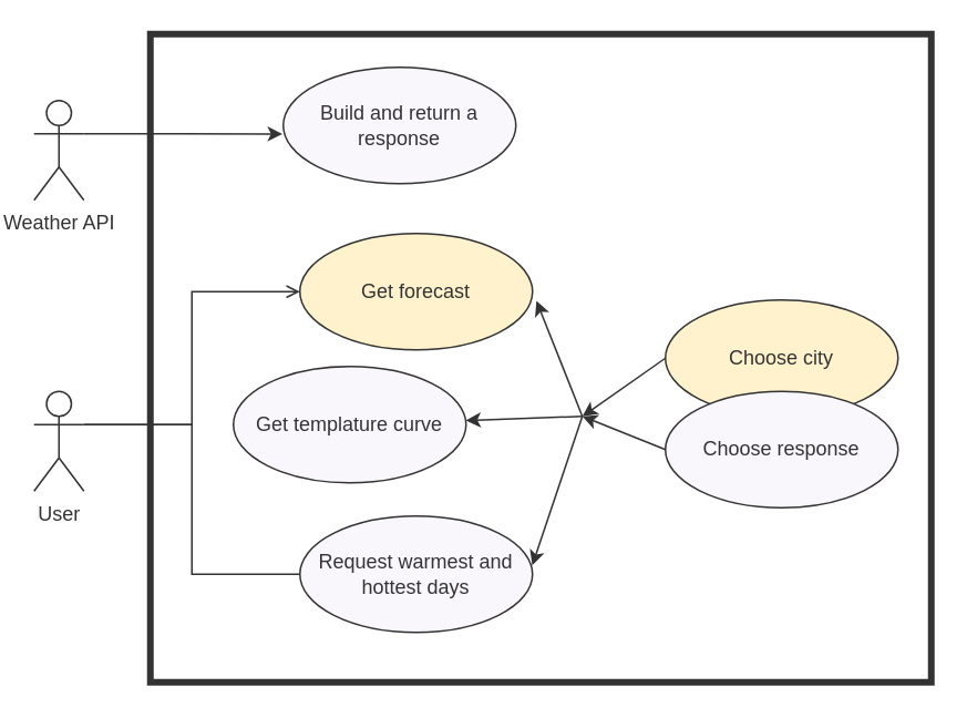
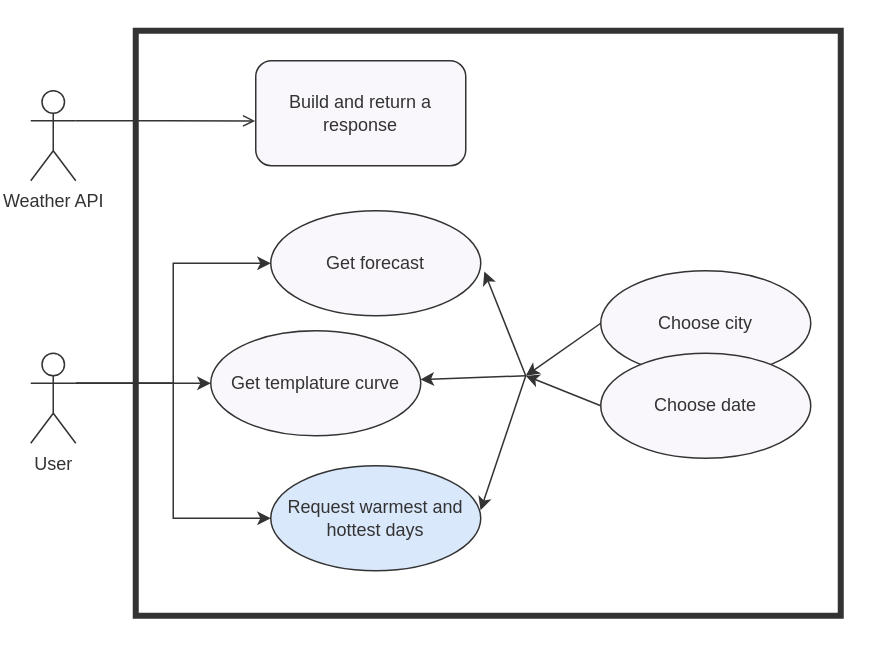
  <mxCell id="0" />
  <mxCell id="1" parent="0" />
  <mxCell id="2" value="" style="rounded=0;whiteSpace=wrap;html=1;fillColor=none;strokeColor=#333333;strokeWidth=4;" parent="1" vertex="1"><mxGeometry x="90" y="20" width="470" height="390" as="geometry" /></mxCell>
  <mxCell id="3" value="User" style="shape=umlActor;verticalLabelPosition=bottom;verticalAlign=top;html=1;labelBackgroundColor=none;strokeColor=#333333;fontColor=#333333;" parent="1" vertex="1"><mxGeometry x="20" y="235" width="30" height="60" as="geometry" /></mxCell>
- <mxCell id="4" style="edgeStyle=orthogonalEdgeStyle;rounded=0;orthogonalLoop=1;jettySize=auto;html=1;exitX=1;exitY=0.333;exitDx=0;exitDy=0;exitPerimeter=0;labelBackgroundColor=none;fontColor=#333333;strokeColor=#333333;entryX=-0.003;entryY=0.573;entryDx=0;entryDy=0;entryPerimeter=0;" parent="1" source="5" target="6" edge="1"><mxGeometry relative="1" as="geometry"><mxPoint x="150" y="60" as="targetPoint" /></mxGeometry></mxCell>
+ <mxCell id="4" style="edgeStyle=orthogonalEdgeStyle;rounded=0;orthogonalLoop=1;jettySize=auto;html=1;exitX=1;exitY=0.333;exitDx=0;exitDy=0;exitPerimeter=0;labelBackgroundColor=none;fontColor=#333333;strokeColor=#333333;entryX=-0.003;entryY=0.573;entryDx=0;entryDy=0;entryPerimeter=0;endArrow=open;" parent="1" source="5" target="6" edge="1"><mxGeometry relative="1" as="geometry"><mxPoint x="150" y="60" as="targetPoint" /></mxGeometry></mxCell>
  <mxCell id="5" value="Weather API" style="shape=umlActor;verticalLabelPosition=bottom;verticalAlign=top;html=1;labelBackgroundColor=none;strokeColor=#333333;fontColor=#333333;" parent="1" vertex="1"><mxGeometry x="20" y="60" width="30" height="60" as="geometry" /></mxCell>
- <mxCell id="6" value="Build and return a response" style="ellipse;whiteSpace=wrap;html=1;labelBackgroundColor=none;strokeColor=#333333;fontColor=#333333;fillColor=#F9F7FC;" parent="1" vertex="1"><mxGeometry x="170" y="40" width="140" height="70" as="geometry" /></mxCell>
- <mxCell id="7" value="Choose city" style="ellipse;whiteSpace=wrap;html=1;labelBackgroundColor=none;strokeColor=#333333;fontColor=#333333;fillColor=#fff2cc;" parent="1" vertex="1"><mxGeometry x="400" y="180" width="140" height="70" as="geometry" /></mxCell>
- <mxCell id="8" value="Choose response" style="ellipse;whiteSpace=wrap;html=1;labelBackgroundColor=none;strokeColor=#333333;fontColor=#333333;fillColor=#F9F7FC;" parent="1" vertex="1"><mxGeometry x="400" y="235" width="140" height="70" as="geometry" /></mxCell>
- <mxCell id="9" value="Request warmest and hottest days" style="ellipse;whiteSpace=wrap;html=1;labelBackgroundColor=none;strokeColor=#333333;fontColor=#333333;fillColor=#F9F7FC;" parent="1" vertex="1"><mxGeometry x="180" y="310" width="140" height="70" as="geometry" /></mxCell>
- <mxCell id="10" style="edgeStyle=orthogonalEdgeStyle;rounded=0;orthogonalLoop=1;jettySize=auto;html=1;exitX=1;exitY=0.333;exitDx=0;exitDy=0;exitPerimeter=0;entryX=0;entryY=0.5;entryDx=0;entryDy=0;labelBackgroundColor=none;strokeColor=#333333;fontColor=#333333;endArrow=none;" parent="1" source="3" target="9" edge="1"><mxGeometry relative="1" as="geometry"><mxPoint x="70" y="275" as="sourcePoint" /><mxPoint x="200" y="195" as="targetPoint" /></mxGeometry></mxCell>
- <mxCell id="11" value="Get forecast" style="ellipse;whiteSpace=wrap;html=1;labelBackgroundColor=none;strokeColor=#333333;fontColor=#333333;fillColor=#fff2cc;" vertex="1" parent="1"><mxGeometry x="180" y="140" width="140" height="70" as="geometry" /></mxCell>
+ <mxCell id="6" value="Build and return a response" style="whiteSpace=wrap;html=1;labelBackgroundColor=none;strokeColor=#333333;fontColor=#333333;fillColor=#F9F7FC;rounded=1;" parent="1" vertex="1"><mxGeometry x="170" y="40" width="140" height="70" as="geometry" /></mxCell>
+ <mxCell id="7" value="Choose city" style="ellipse;whiteSpace=wrap;html=1;labelBackgroundColor=none;strokeColor=#333333;fontColor=#333333;fillColor=#F9F7FC;" parent="1" vertex="1"><mxGeometry x="400" y="180" width="140" height="70" as="geometry" /></mxCell>
+ <mxCell id="8" value="Choose date" style="ellipse;whiteSpace=wrap;html=1;labelBackgroundColor=none;strokeColor=#333333;fontColor=#333333;fillColor=#F9F7FC;" parent="1" vertex="1"><mxGeometry x="400" y="235" width="140" height="70" as="geometry" /></mxCell>
+ <mxCell id="9" value="Request warmest and hottest days" style="ellipse;whiteSpace=wrap;html=1;labelBackgroundColor=none;strokeColor=#333333;fontColor=#333333;fillColor=#dae8fc;" parent="1" vertex="1"><mxGeometry x="180" y="310" width="140" height="70" as="geometry" /></mxCell>
+ <mxCell id="10" style="edgeStyle=orthogonalEdgeStyle;rounded=0;orthogonalLoop=1;jettySize=auto;html=1;exitX=1;exitY=0.333;exitDx=0;exitDy=0;exitPerimeter=0;entryX=0;entryY=0.5;entryDx=0;entryDy=0;labelBackgroundColor=none;strokeColor=#333333;fontColor=#333333;" parent="1" source="3" target="9" edge="1"><mxGeometry relative="1" as="geometry"><mxPoint x="70" y="275" as="sourcePoint" /><mxPoint x="200" y="195" as="targetPoint" /></mxGeometry></mxCell>
+ <mxCell id="11" value="Get forecast" style="ellipse;whiteSpace=wrap;html=1;labelBackgroundColor=none;strokeColor=#333333;fontColor=#333333;fillColor=#F9F7FC;" vertex="1" parent="1"><mxGeometry x="180" y="140" width="140" height="70" as="geometry" /></mxCell>
  <mxCell id="12" value="Get templature curve" style="ellipse;whiteSpace=wrap;html=1;labelBackgroundColor=none;strokeColor=#333333;fontColor=#333333;fillColor=#F9F7FC;" vertex="1" parent="1"><mxGeometry x="140" y="220" width="140" height="70" as="geometry" /></mxCell>
- <mxCell id="14" style="edgeStyle=orthogonalEdgeStyle;rounded=0;orthogonalLoop=1;jettySize=auto;html=1;entryX=0;entryY=0.5;entryDx=0;entryDy=0;labelBackgroundColor=none;strokeColor=#333333;fontColor=#333333;exitX=1;exitY=0.333;exitDx=0;exitDy=0;exitPerimeter=0;endArrow=open;" edge="1" parent="1" source="3" target="11"><mxGeometry relative="1" as="geometry"><mxPoint x="60" y="230" as="sourcePoint" /><mxPoint x="180" y="265" as="targetPoint" /></mxGeometry></mxCell>
+ <mxCell id="13" style="edgeStyle=orthogonalEdgeStyle;rounded=0;orthogonalLoop=1;jettySize=auto;html=1;exitX=1;exitY=0.333;exitDx=0;exitDy=0;exitPerimeter=0;entryX=0;entryY=0.5;entryDx=0;entryDy=0;labelBackgroundColor=none;strokeColor=#333333;fontColor=#333333;" edge="1" parent="1" source="3" target="12"><mxGeometry relative="1" as="geometry"><mxPoint x="60" y="265" as="sourcePoint" /><mxPoint x="190" y="355" as="targetPoint" /></mxGeometry></mxCell>
+ <mxCell id="14" style="edgeStyle=orthogonalEdgeStyle;rounded=0;orthogonalLoop=1;jettySize=auto;html=1;entryX=0;entryY=0.5;entryDx=0;entryDy=0;labelBackgroundColor=none;strokeColor=#333333;fontColor=#333333;exitX=1;exitY=0.333;exitDx=0;exitDy=0;exitPerimeter=0;" edge="1" parent="1" source="3" target="11"><mxGeometry relative="1" as="geometry"><mxPoint x="60" y="230" as="sourcePoint" /><mxPoint x="180" y="265" as="targetPoint" /></mxGeometry></mxCell>
  <mxCell id="15" value="" style="endArrow=classic;html=1;exitX=0;exitY=0.5;exitDx=0;exitDy=0;strokeColor=#333333;" edge="1" parent="1" source="8"><mxGeometry width="50" height="50" relative="1" as="geometry"><mxPoint x="360" y="250" as="sourcePoint" /><mxPoint x="350" y="250" as="targetPoint" /></mxGeometry></mxCell>
  <mxCell id="16" value="" style="endArrow=classic;html=1;exitX=0;exitY=0.5;exitDx=0;exitDy=0;strokeColor=#333333;" edge="1" parent="1" source="7"><mxGeometry width="50" height="50" relative="1" as="geometry"><mxPoint x="410" y="280" as="sourcePoint" /><mxPoint x="350" y="250" as="targetPoint" /></mxGeometry></mxCell>
  <mxCell id="17" value="" style="endArrow=classic;html=1;strokeColor=#333333;" edge="1" parent="1" target="12"><mxGeometry width="50" height="50" relative="1" as="geometry"><mxPoint x="350" y="250" as="sourcePoint" /><mxPoint x="370" y="270" as="targetPoint" /></mxGeometry></mxCell>
  <mxCell id="18" value="" style="endArrow=classic;html=1;strokeColor=#333333;entryX=1.017;entryY=0.579;entryDx=0;entryDy=0;entryPerimeter=0;" edge="1" parent="1" target="11"><mxGeometry width="50" height="50" relative="1" as="geometry"><mxPoint x="350" y="250" as="sourcePoint" /><mxPoint x="319.713" y="261.831" as="targetPoint" /></mxGeometry></mxCell>
  <mxCell id="19" value="" style="endArrow=classic;html=1;strokeColor=#333333;entryX=0.999;entryY=0.424;entryDx=0;entryDy=0;entryPerimeter=0;" edge="1" parent="1" target="9"><mxGeometry width="50" height="50" relative="1" as="geometry"><mxPoint x="350" y="250" as="sourcePoint" /><mxPoint x="329.713" y="271.831" as="targetPoint" /></mxGeometry></mxCell>
